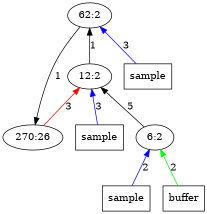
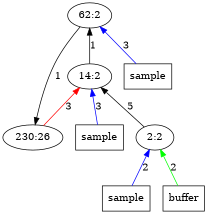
  digraph {
    rankdir=BT
    edge [color=black]
-   n1 [label="270:26"]
-   n2 [label="12:2"]
+   n1 [label="230:26"]
+   n2 [label="14:2"]
    n3 [label="62:2"]
    n4 [label=sample shape=box]
    n5 [label=sample shape=box]
-   n6 [label="6:2"]
+   n6 [label="2:2"]
    n7 [label=sample shape=box]
    n8 [label=buffer shape=box]
    n1 -> n2 [color=red label=3]
    n2 -> n3 [label=1]
    n3 -> n1 [label=1]
    n4 -> n3 [color=blue label=3]
    n5 -> n2 [color=blue label=3]
    n6 -> n2 [label=5]
    n7 -> n6 [color=blue label=2]
    n8 -> n6 [color=green label=2]
  }
